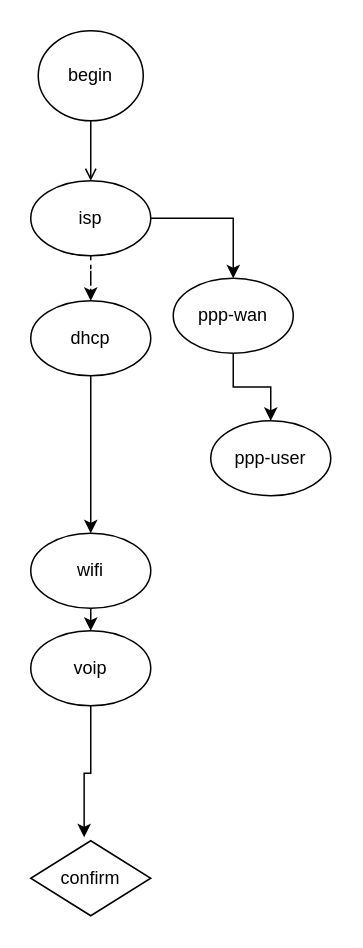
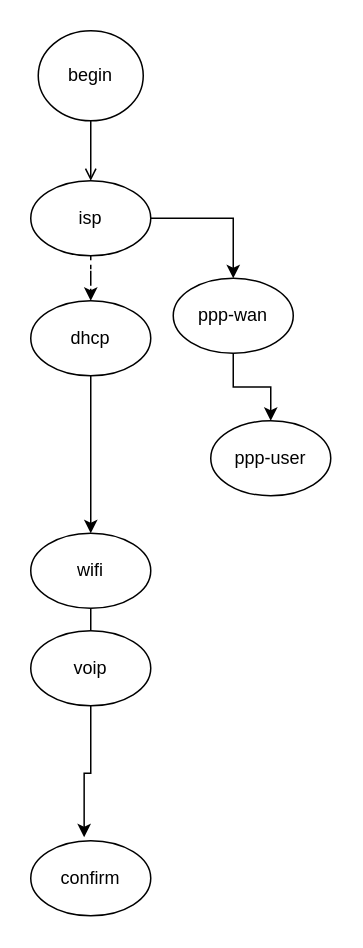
  <mxCell id="0" />
  <mxCell id="1" parent="0" />
  <mxCell id="2" value="" style="edgeStyle=orthogonalEdgeStyle;rounded=0;orthogonalLoop=1;jettySize=auto;html=1;endArrow=open;" edge="1" parent="1" source="3" target="6"><mxGeometry relative="1" as="geometry" /></mxCell>
  <mxCell id="3" value="begin" style="ellipse;whiteSpace=wrap;html=1;" vertex="1" parent="1"><mxGeometry x="25" y="20" width="70" height="60" as="geometry" /></mxCell>
  <mxCell id="4" value="" style="edgeStyle=orthogonalEdgeStyle;rounded=0;orthogonalLoop=1;jettySize=auto;html=1;dashed=1;" edge="1" parent="1" source="6" target="8"><mxGeometry relative="1" as="geometry" /></mxCell>
  <mxCell id="5" style="edgeStyle=orthogonalEdgeStyle;rounded=0;orthogonalLoop=1;jettySize=auto;html=1;" edge="1" parent="1" source="6" target="10"><mxGeometry relative="1" as="geometry" /></mxCell>
  <mxCell id="6" value="isp" style="ellipse;whiteSpace=wrap;html=1;" vertex="1" parent="1"><mxGeometry x="20" y="120" width="80" height="50" as="geometry" /></mxCell>
  <mxCell id="7" value="" style="edgeStyle=orthogonalEdgeStyle;rounded=0;orthogonalLoop=1;jettySize=auto;html=1;" edge="1" parent="1" source="8" target="13"><mxGeometry relative="1" as="geometry" /></mxCell>
  <mxCell id="8" value="dhcp" style="ellipse;whiteSpace=wrap;html=1;" vertex="1" parent="1"><mxGeometry x="20" y="200" width="80" height="50" as="geometry" /></mxCell>
  <mxCell id="9" value="" style="edgeStyle=orthogonalEdgeStyle;rounded=0;orthogonalLoop=1;jettySize=auto;html=1;" edge="1" parent="1" source="10" target="11"><mxGeometry relative="1" as="geometry" /></mxCell>
  <mxCell id="10" value="ppp-wan" style="ellipse;whiteSpace=wrap;html=1;" vertex="1" parent="1"><mxGeometry x="115" y="185" width="80" height="50" as="geometry" /></mxCell>
  <mxCell id="11" value="ppp-user" style="ellipse;whiteSpace=wrap;html=1;" vertex="1" parent="1"><mxGeometry x="140" y="280" width="80" height="50" as="geometry" /></mxCell>
- <mxCell id="12" style="edgeStyle=orthogonalEdgeStyle;rounded=0;orthogonalLoop=1;jettySize=auto;html=1;exitX=0.5;exitY=1;exitDx=0;exitDy=0;entryX=0.5;entryY=0;entryDx=0;entryDy=0;" edge="1" parent="1" source="13" target="15"><mxGeometry relative="1" as="geometry" /></mxCell>
+ <mxCell id="12" style="edgeStyle=orthogonalEdgeStyle;rounded=0;orthogonalLoop=1;jettySize=auto;html=1;exitX=0.5;exitY=1;exitDx=0;exitDy=0;entryX=0.5;entryY=0;entryDx=0;entryDy=0;endArrow=none;" edge="1" parent="1" source="13" target="15"><mxGeometry relative="1" as="geometry" /></mxCell>
  <mxCell id="13" value="wifi" style="ellipse;whiteSpace=wrap;html=1;" vertex="1" parent="1"><mxGeometry x="20" y="355" width="80" height="50" as="geometry" /></mxCell>
  <mxCell id="14" style="edgeStyle=orthogonalEdgeStyle;rounded=0;orthogonalLoop=1;jettySize=auto;html=1;exitX=0.5;exitY=1;exitDx=0;exitDy=0;entryX=0.445;entryY=-0.046;entryDx=0;entryDy=0;entryPerimeter=0;" edge="1" parent="1" source="15" target="16"><mxGeometry relative="1" as="geometry"><mxPoint x="60" y="490" as="targetPoint" /></mxGeometry></mxCell>
  <mxCell id="15" value="voip" style="ellipse;whiteSpace=wrap;html=1;" vertex="1" parent="1"><mxGeometry x="20" y="420" width="80" height="50" as="geometry" /></mxCell>
- <mxCell id="16" value="confirm" style="rhombus;whiteSpace=wrap;html=1;" vertex="1" parent="1"><mxGeometry x="20" y="560" width="80" height="50" as="geometry" /></mxCell>
+ <mxCell id="16" value="confirm" style="ellipse;whiteSpace=wrap;html=1;" vertex="1" parent="1"><mxGeometry x="20" y="560" width="80" height="50" as="geometry" /></mxCell>
